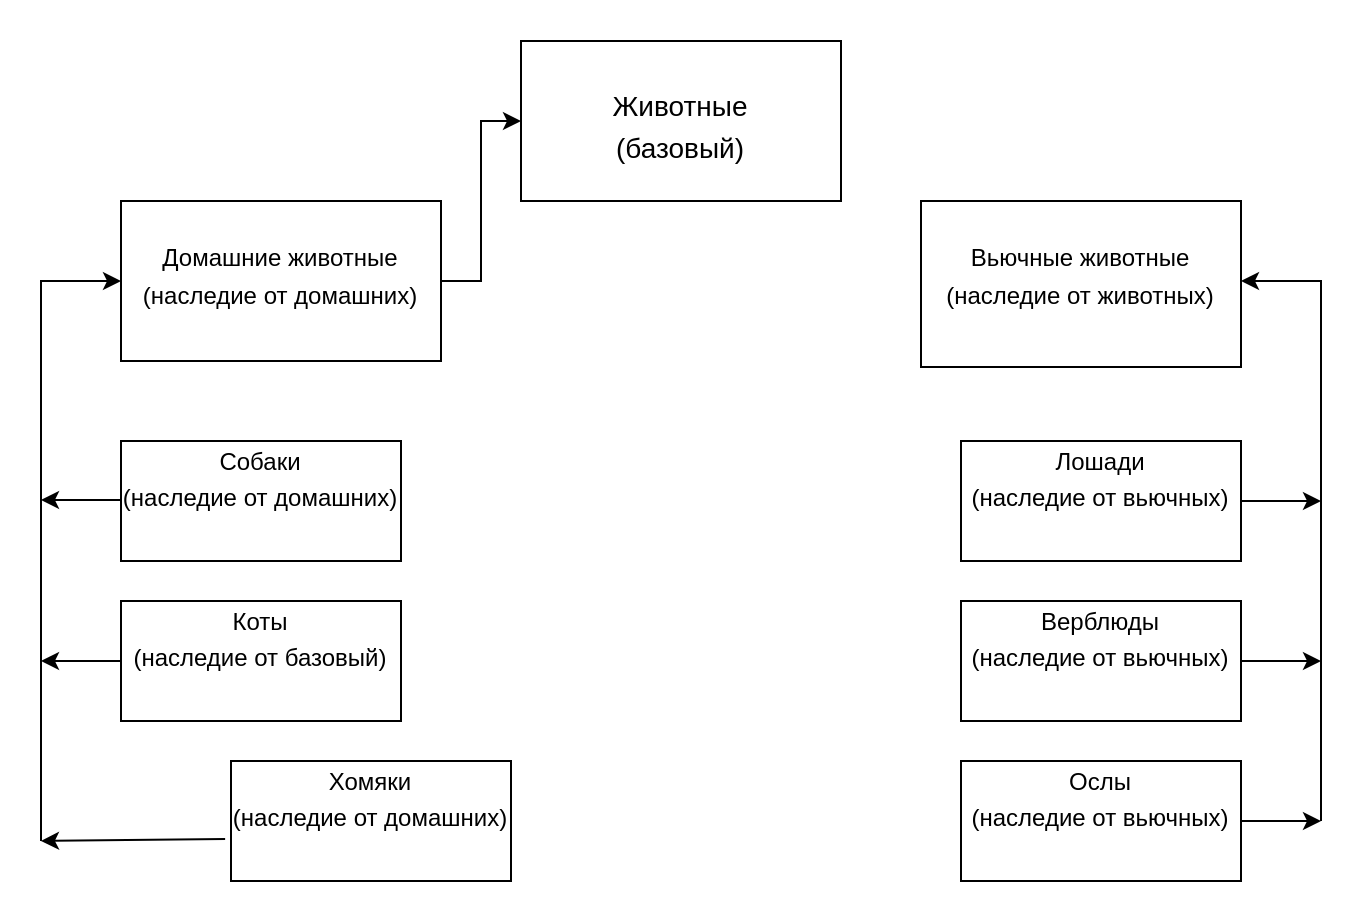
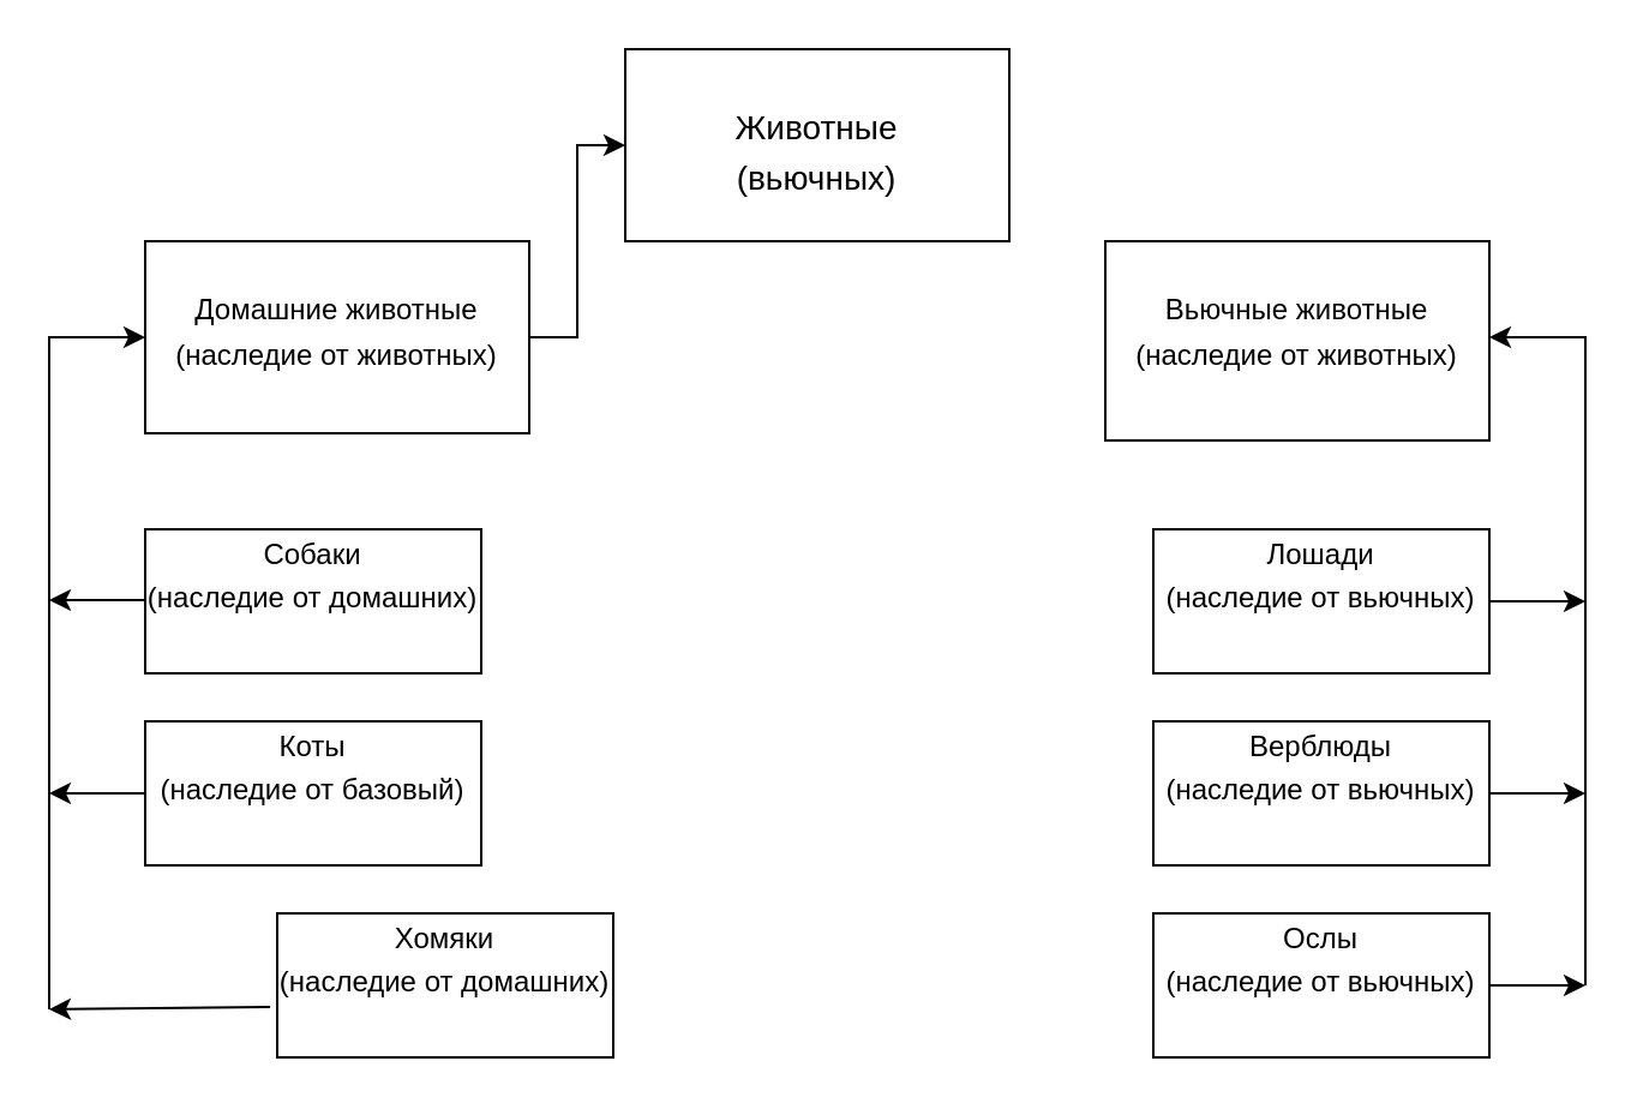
  <mxCell id="0" />
  <mxCell id="1" parent="0" />
- <mxCell id="2" value="&lt;p style=&quot;margin: 4px 0px 0px; font-size: 14px;&quot;&gt;&lt;br&gt;&lt;/p&gt;&lt;p style=&quot;margin: 4px 0px 0px; font-size: 14px;&quot;&gt;Животные&lt;/p&gt;&lt;p style=&quot;margin: 4px 0px 0px; font-size: 14px;&quot;&gt;(базовый)&lt;/p&gt;" style="verticalAlign=top;align=center;overflow=fill;fontSize=12;fontFamily=Helvetica;html=1;" parent="1" vertex="1"><mxGeometry x="260" y="20" width="160" height="80" as="geometry" /></mxCell>
- <mxCell id="3" value="&lt;p style=&quot;margin:0px;margin-top:4px;text-align:center;&quot;&gt;&lt;br&gt;&lt;/p&gt;&lt;p style=&quot;margin:0px;margin-top:4px;text-align:center;&quot;&gt;Домашние животные&lt;/p&gt;&lt;p style=&quot;margin:0px;margin-top:4px;text-align:center;&quot;&gt;(наследие от домашних)&lt;/p&gt;" style="verticalAlign=top;align=left;overflow=fill;fontSize=12;fontFamily=Helvetica;html=1;" parent="1" vertex="1"><mxGeometry x="60" y="100" width="160" height="80" as="geometry" /></mxCell>
+ <mxCell id="2" value="&lt;p style=&quot;margin: 4px 0px 0px; font-size: 14px;&quot;&gt;&lt;br&gt;&lt;/p&gt;&lt;p style=&quot;margin: 4px 0px 0px; font-size: 14px;&quot;&gt;Животные&lt;/p&gt;&lt;p style=&quot;margin: 4px 0px 0px; font-size: 14px;&quot;&gt;(вьючных)&lt;/p&gt;" style="verticalAlign=top;align=center;overflow=fill;fontSize=12;fontFamily=Helvetica;html=1;" parent="1" vertex="1"><mxGeometry x="260" y="20" width="160" height="80" as="geometry" /></mxCell>
+ <mxCell id="3" value="&lt;p style=&quot;margin:0px;margin-top:4px;text-align:center;&quot;&gt;&lt;br&gt;&lt;/p&gt;&lt;p style=&quot;margin:0px;margin-top:4px;text-align:center;&quot;&gt;Домашние животные&lt;/p&gt;&lt;p style=&quot;margin:0px;margin-top:4px;text-align:center;&quot;&gt;(наследие от животных)&lt;/p&gt;" style="verticalAlign=top;align=left;overflow=fill;fontSize=12;fontFamily=Helvetica;html=1;" parent="1" vertex="1"><mxGeometry x="60" y="100" width="160" height="80" as="geometry" /></mxCell>
  <mxCell id="4" value="&lt;p style=&quot;margin: 4px 0px 0px; text-align: center;&quot;&gt;&lt;font style=&quot;font-size: 12px;&quot;&gt;&lt;br&gt;&lt;/font&gt;&lt;/p&gt;&lt;p style=&quot;margin: 4px 0px 0px; text-align: center;&quot;&gt;&lt;font style=&quot;font-size: 12px;&quot;&gt;Вьючные животные&lt;/font&gt;&lt;/p&gt;&lt;p style=&quot;margin: 4px 0px 0px; text-align: center;&quot;&gt;&lt;font style=&quot;font-size: 12px;&quot;&gt;(наследие от животных)&lt;/font&gt;&lt;/p&gt;" style="verticalAlign=top;align=left;overflow=fill;fontSize=12;fontFamily=Helvetica;html=1;" parent="1" vertex="1"><mxGeometry x="460" y="100" width="160" height="83" as="geometry" /></mxCell>
  <mxCell id="5" value="&lt;p style=&quot;margin:0px;margin-top:4px;text-align:center;&quot;&gt;Собаки&lt;/p&gt;&lt;p style=&quot;margin:0px;margin-top:4px;text-align:center;&quot;&gt;(наследие от домашних)&lt;/p&gt;" style="verticalAlign=top;align=left;overflow=fill;fontSize=12;fontFamily=Helvetica;html=1;" parent="1" vertex="1"><mxGeometry x="60" y="220" width="140" height="60" as="geometry" /></mxCell>
  <mxCell id="6" value="&lt;p style=&quot;border-color: var(--border-color); margin: 4px 0px 0px; text-align: center;&quot;&gt;Коты&lt;/p&gt;&lt;p style=&quot;border-color: var(--border-color); margin: 4px 0px 0px; text-align: center;&quot;&gt;(наследие от базовый)&lt;/p&gt;" style="verticalAlign=top;align=left;overflow=fill;fontSize=12;fontFamily=Helvetica;html=1;" parent="1" vertex="1"><mxGeometry x="60" y="300" width="140" height="60" as="geometry" /></mxCell>
  <mxCell id="7" value="&lt;p style=&quot;border-color: var(--border-color); margin: 4px 0px 0px; text-align: center;&quot;&gt;Хомяки&lt;/p&gt;&lt;p style=&quot;border-color: var(--border-color); margin: 4px 0px 0px; text-align: center;&quot;&gt;(наследие от домашних)&lt;/p&gt;" style="verticalAlign=top;align=left;overflow=fill;fontSize=12;fontFamily=Helvetica;html=1;" parent="1" vertex="1"><mxGeometry x="115" y="380" width="140" height="60" as="geometry" /></mxCell>
  <mxCell id="8" value="&lt;p style=&quot;border-color: var(--border-color); margin: 4px 0px 0px; text-align: center;&quot;&gt;Лошади&lt;/p&gt;&lt;p style=&quot;border-color: var(--border-color); margin: 4px 0px 0px; text-align: center;&quot;&gt;(наследие от вьючных)&lt;/p&gt;" style="verticalAlign=top;align=left;overflow=fill;fontSize=12;fontFamily=Helvetica;html=1;" parent="1" vertex="1"><mxGeometry x="480" y="220" width="140" height="60" as="geometry" /></mxCell>
  <mxCell id="9" value="&lt;p style=&quot;border-color: var(--border-color); margin: 4px 0px 0px; text-align: center;&quot;&gt;Верблюды&lt;/p&gt;&lt;p style=&quot;border-color: var(--border-color); margin: 4px 0px 0px; text-align: center;&quot;&gt;(наследие от вьючных)&lt;/p&gt;" style="verticalAlign=top;align=left;overflow=fill;fontSize=12;fontFamily=Helvetica;html=1;" parent="1" vertex="1"><mxGeometry x="480" y="300" width="140" height="60" as="geometry" /></mxCell>
  <mxCell id="10" value="&lt;p style=&quot;border-color: var(--border-color); margin: 4px 0px 0px; text-align: center;&quot;&gt;Ослы&lt;/p&gt;&lt;p style=&quot;border-color: var(--border-color); margin: 4px 0px 0px; text-align: center;&quot;&gt;(наследие от вьючных)&lt;/p&gt;" style="verticalAlign=top;align=left;overflow=fill;fontSize=12;fontFamily=Helvetica;html=1;" parent="1" vertex="1"><mxGeometry x="480" y="380" width="140" height="60" as="geometry" /></mxCell>
  <mxCell id="11" value="" style="endArrow=classic;html=1;rounded=0;fontSize=14;exitX=1;exitY=0.5;exitDx=0;exitDy=0;" edge="1" parent="1" source="3"><mxGeometry width="50" height="50" relative="1" as="geometry"><mxPoint x="210" y="110" as="sourcePoint" /><mxPoint x="260" y="60" as="targetPoint" /><Array as="points"><mxPoint x="240" y="140" /><mxPoint x="240" y="60" /></Array></mxGeometry></mxCell>
  <mxCell id="12" value="" style="endArrow=classic;html=1;rounded=0;fontSize=12;" edge="1" parent="1"><mxGeometry width="50" height="50" relative="1" as="geometry"><mxPoint x="20" y="420" as="sourcePoint" /><mxPoint x="60" y="140" as="targetPoint" /><Array as="points"><mxPoint x="20" y="140" /></Array></mxGeometry></mxCell>
  <mxCell id="13" value="" style="endArrow=classic;html=1;rounded=0;fontSize=12;exitX=-0.021;exitY=0.65;exitDx=0;exitDy=0;exitPerimeter=0;" edge="1" parent="1" source="7"><mxGeometry width="50" height="50" relative="1" as="geometry"><mxPoint x="-30" y="470" as="sourcePoint" /><mxPoint x="20" y="420" as="targetPoint" /></mxGeometry></mxCell>
  <mxCell id="14" value="" style="endArrow=classic;html=1;rounded=0;fontSize=12;" edge="1" parent="1"><mxGeometry width="50" height="50" relative="1" as="geometry"><mxPoint x="60" y="330" as="sourcePoint" /><mxPoint x="20" y="330" as="targetPoint" /></mxGeometry></mxCell>
  <mxCell id="15" value="" style="endArrow=classic;html=1;rounded=0;fontSize=12;" edge="1" parent="1"><mxGeometry width="50" height="50" relative="1" as="geometry"><mxPoint x="60" y="249.5" as="sourcePoint" /><mxPoint x="20" y="249.5" as="targetPoint" /></mxGeometry></mxCell>
  <mxCell id="16" value="" style="endArrow=classic;html=1;rounded=0;fontSize=12;" edge="1" parent="1"><mxGeometry width="50" height="50" relative="1" as="geometry"><mxPoint x="660" y="410" as="sourcePoint" /><mxPoint x="620" y="140" as="targetPoint" /><Array as="points"><mxPoint x="660" y="140" /></Array></mxGeometry></mxCell>
  <mxCell id="17" value="" style="endArrow=classic;html=1;rounded=0;fontSize=12;exitX=1;exitY=0.5;exitDx=0;exitDy=0;" edge="1" parent="1" source="10"><mxGeometry width="50" height="50" relative="1" as="geometry"><mxPoint x="610" y="470" as="sourcePoint" /><mxPoint x="660" y="410" as="targetPoint" /></mxGeometry></mxCell>
  <mxCell id="18" value="" style="endArrow=classic;html=1;rounded=0;fontSize=12;exitX=1;exitY=0.5;exitDx=0;exitDy=0;" edge="1" parent="1" source="8"><mxGeometry width="50" height="50" relative="1" as="geometry"><mxPoint x="630" y="435" as="sourcePoint" /><mxPoint x="660" y="250" as="targetPoint" /></mxGeometry></mxCell>
  <mxCell id="19" value="" style="endArrow=classic;html=1;rounded=0;fontSize=12;exitX=1;exitY=0.5;exitDx=0;exitDy=0;" edge="1" parent="1" source="9"><mxGeometry width="50" height="50" relative="1" as="geometry"><mxPoint x="640" y="445" as="sourcePoint" /><mxPoint x="660" y="330" as="targetPoint" /></mxGeometry></mxCell>
